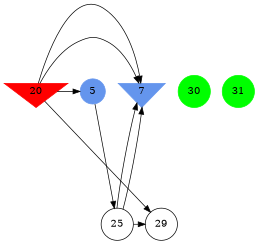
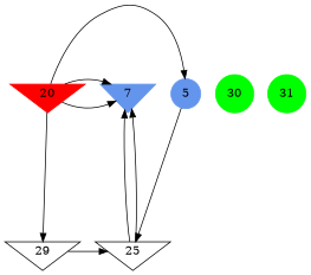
  digraph {
    ranksep=2.0
    node [color=cornflowerblue shape=circle style=filled]
    5
    7 [shape=invtriangle]
    20 [color=red shape=invtriangle]
-   25 [color=black style=""]
-   29 [color=black style=""]
+   25 [color=black shape=invtriangle style=""]
+   29 [color=black shape=invtriangle style=""]
    30 [color=green]
    31 [color=green]
    subgraph sub_1 {
      rank=same
      5
      7
      20
    }
    subgraph sub_2 {
      rank=same
      25
      29
    }
    subgraph sub_3 {
      rank=same
      30
      31
    }
    5 -> 25
    20 -> 5
    20 -> 7
    20 -> 7
    20 -> 29
    25 -> 7
    25 -> 7
-   25 -> 29
+   29 -> 25
  }
